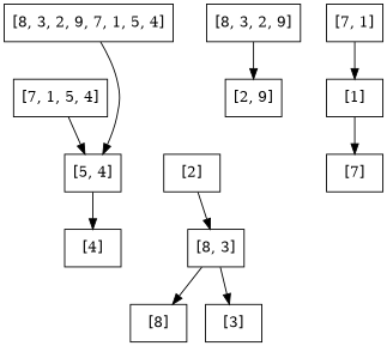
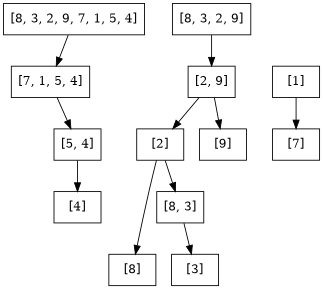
  digraph {
    node [shape=box]
    n1 [label="[8, 3, 2, 9, 7, 1, 5, 4]"]
    n2 [label="[7, 1, 5, 4]"]
    n3 [label="[8, 3, 2, 9]"]
    n4 [label="[2, 9]"]
    n5 [label="[5, 4]"]
    n6 [label="[8, 3]"]
    n7 [label="[8]"]
    n8 [label="[3]"]
    n9 [label="[2]"]
-   n11 [label="[7, 1]"]
+   n10 [label="[9]"]
    n12 [label="[1]"]
    n13 [label="[4]"]
    n14 [label="[7]"]
-   n1 -> n5
+   n1 -> n2
    n2 -> n5
    n3 -> n4
+   n4 -> n9
+   n4 -> n10
    n5 -> n13
-   n6 -> n7
+   n9 -> n7
    n6 -> n8
    n9 -> n6
-   n11 -> n12
    n12 -> n14
  }
